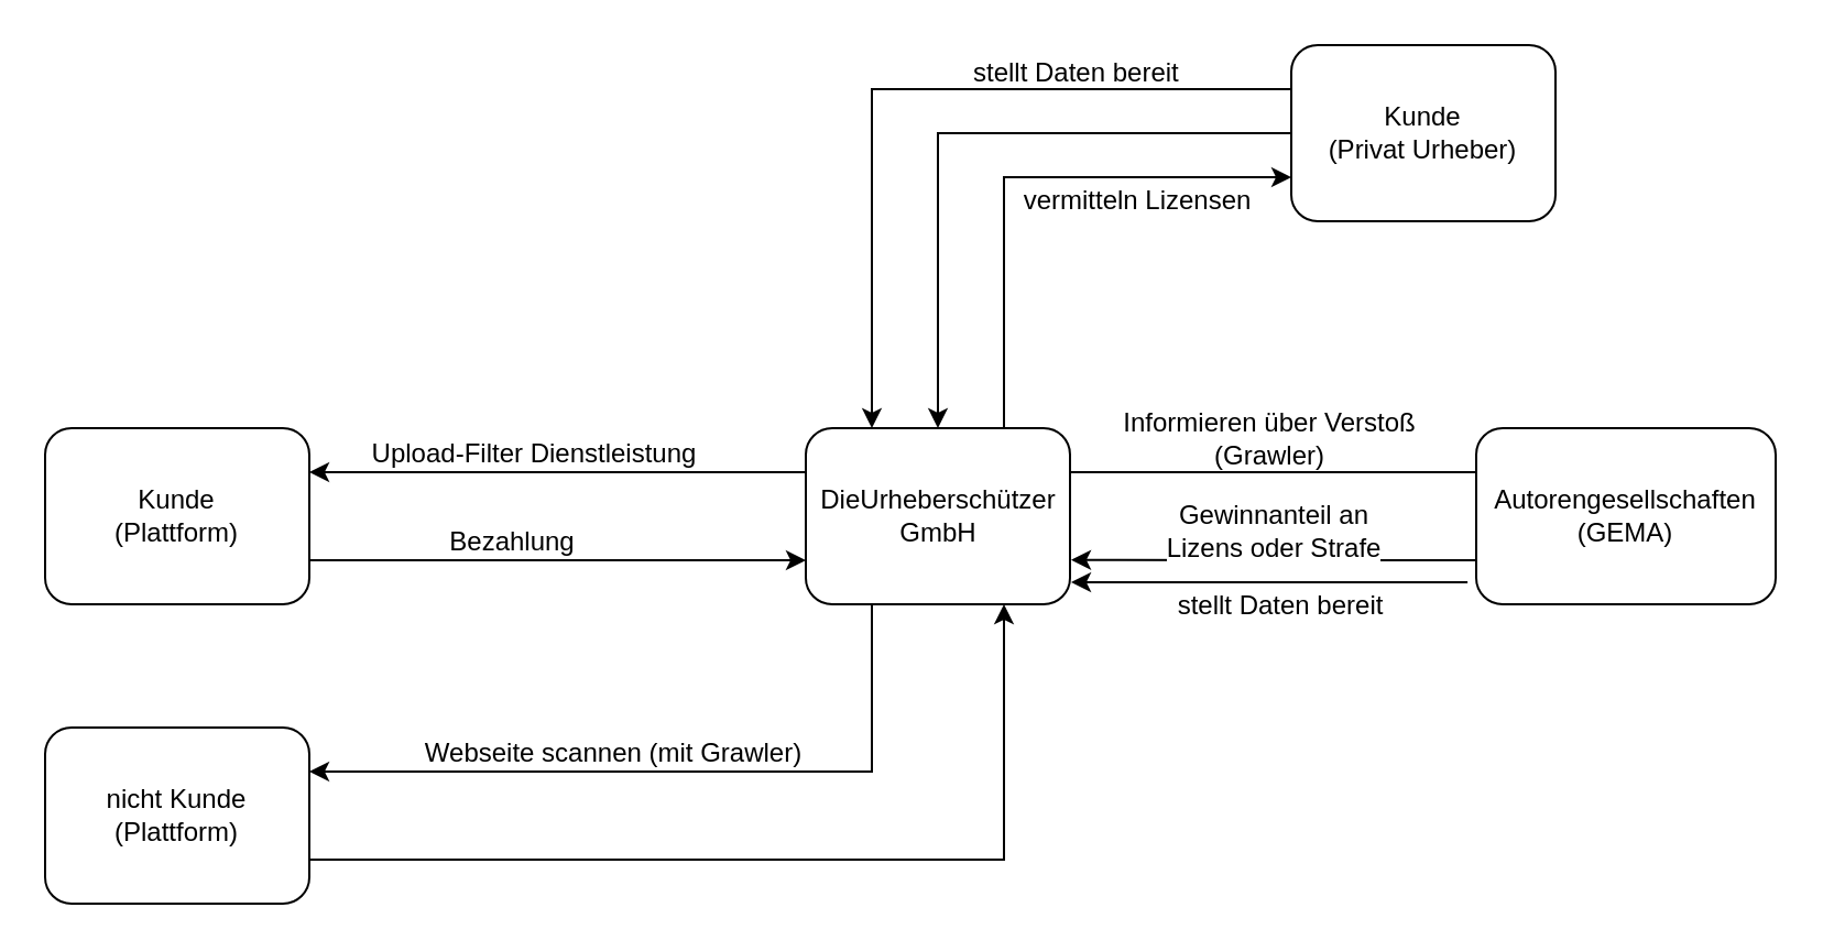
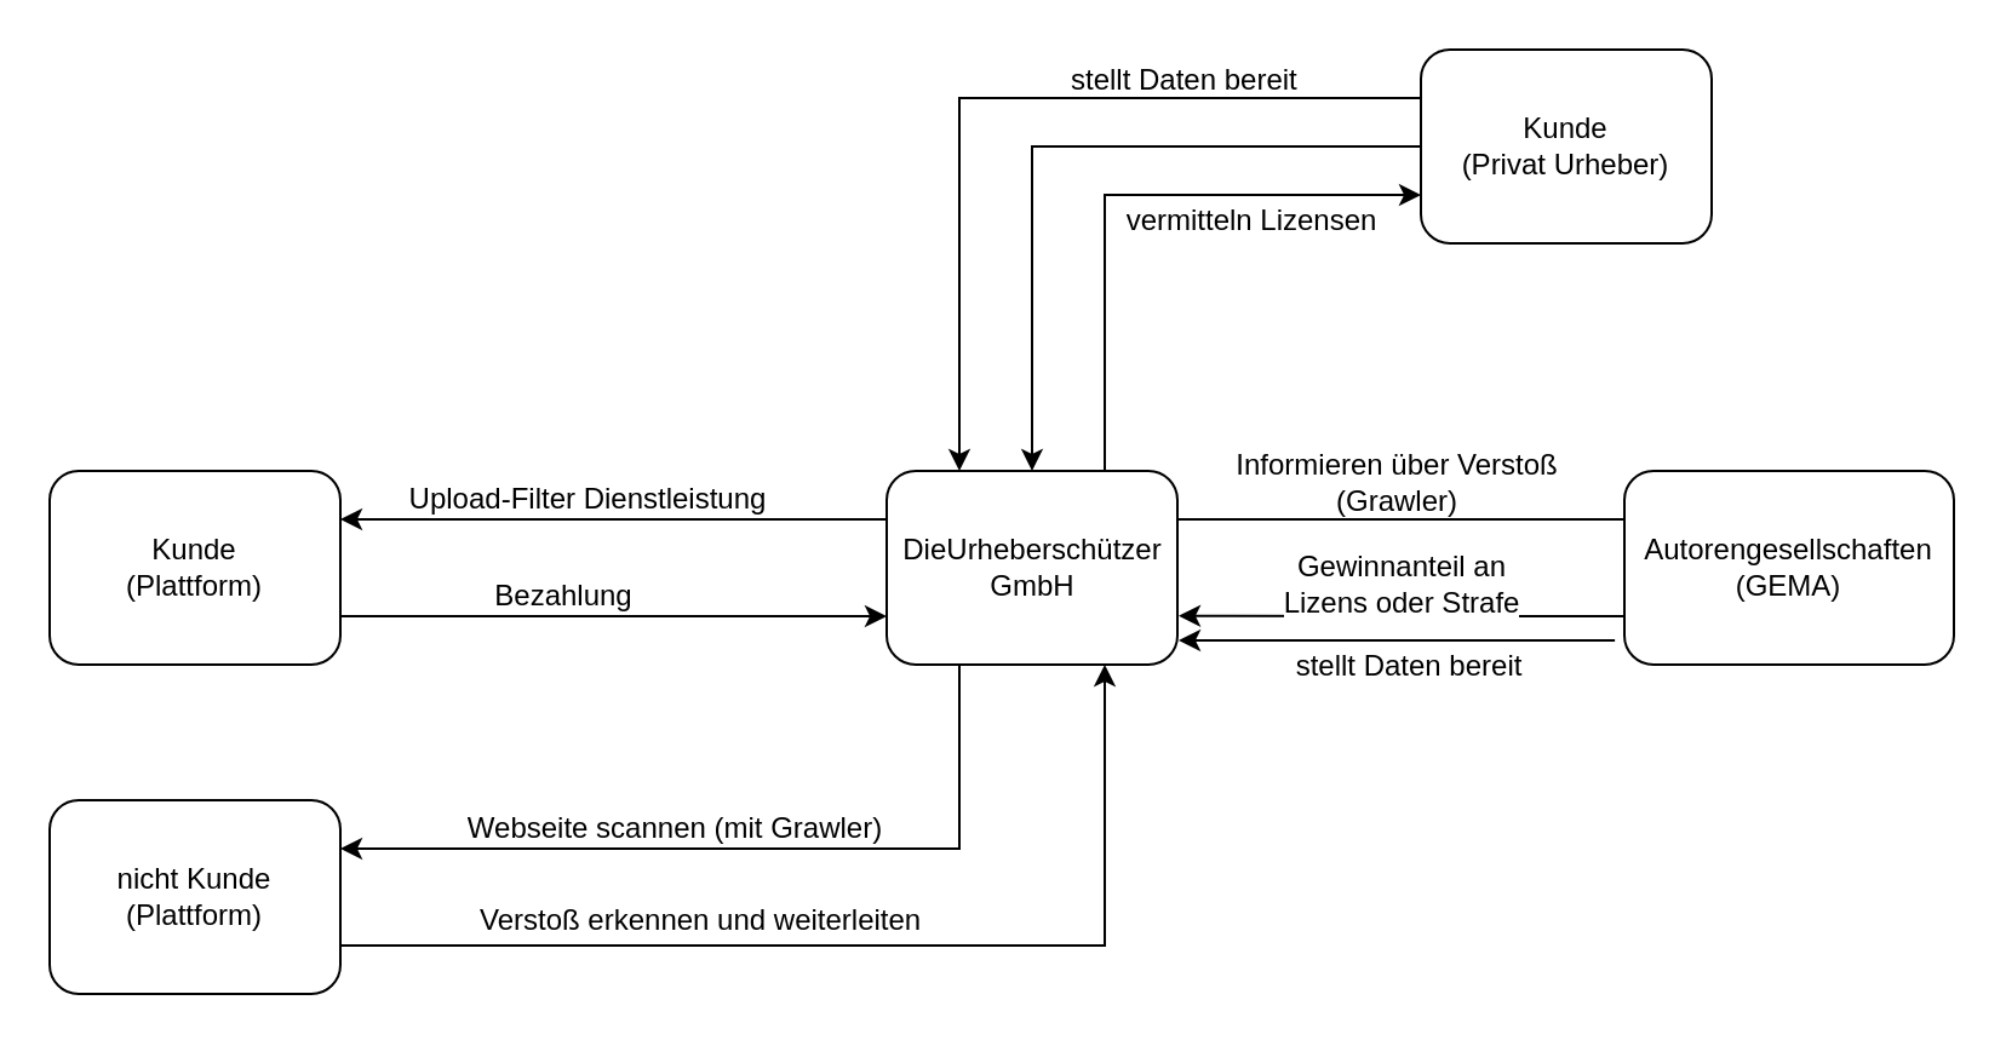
  <mxCell id="0" />
  <mxCell id="1" parent="0" />
  <mxCell id="2" style="edgeStyle=orthogonalEdgeStyle;rounded=0;orthogonalLoop=1;jettySize=auto;html=1;exitX=1;exitY=0.25;exitDx=0;exitDy=0;entryX=0;entryY=0.25;entryDx=0;entryDy=0;endArrow=none;" parent="1" source="10" target="13" edge="1"><mxGeometry relative="1" as="geometry"><mxPoint x="596" y="214" as="targetPoint" /></mxGeometry></mxCell>
  <mxCell id="3" value="&lt;div&gt;Informieren über Verstoß&lt;/div&gt;&lt;div&gt;(Grawler)&lt;/div&gt;" style="text;html=1;resizable=0;points=[];align=center;verticalAlign=middle;labelBackgroundColor=#ffffff;" parent="2" vertex="1" connectable="0"><mxGeometry x="-0.227" y="1" relative="1" as="geometry"><mxPoint x="19" y="-15" as="offset" /></mxGeometry></mxCell>
  <mxCell id="4" style="edgeStyle=orthogonalEdgeStyle;rounded=0;orthogonalLoop=1;jettySize=auto;html=1;exitX=0;exitY=0.25;exitDx=0;exitDy=0;entryX=1;entryY=0.25;entryDx=0;entryDy=0;" parent="1" source="10" target="19" edge="1"><mxGeometry relative="1" as="geometry" /></mxCell>
  <mxCell id="5" value="Upload-Filter Dienstleistung" style="text;html=1;resizable=0;points=[];align=center;verticalAlign=middle;labelBackgroundColor=#ffffff;" parent="4" vertex="1" connectable="0"><mxGeometry x="0.097" y="1" relative="1" as="geometry"><mxPoint y="-10" as="offset" /></mxGeometry></mxCell>
  <mxCell id="6" style="edgeStyle=orthogonalEdgeStyle;rounded=0;orthogonalLoop=1;jettySize=auto;html=1;exitX=0.25;exitY=1;exitDx=0;exitDy=0;entryX=1;entryY=0.25;entryDx=0;entryDy=0;" parent="1" source="10" target="21" edge="1"><mxGeometry relative="1" as="geometry"><mxPoint x="396" y="360" as="targetPoint" /></mxGeometry></mxCell>
  <mxCell id="7" value="Webseite scannen (mit Grawler)" style="text;html=1;resizable=0;points=[];align=center;verticalAlign=middle;labelBackgroundColor=#ffffff;" parent="6" vertex="1" connectable="0"><mxGeometry x="0.145" y="-1" relative="1" as="geometry"><mxPoint x="-4" y="-8" as="offset" /></mxGeometry></mxCell>
  <mxCell id="8" style="edgeStyle=orthogonalEdgeStyle;rounded=0;orthogonalLoop=1;jettySize=auto;html=1;exitX=0.75;exitY=0;exitDx=0;exitDy=0;entryX=0;entryY=0.75;entryDx=0;entryDy=0;" parent="1" source="10" target="16" edge="1"><mxGeometry relative="1" as="geometry"><mxPoint x="455.571" y="90" as="targetPoint" /></mxGeometry></mxCell>
  <mxCell id="9" value="&lt;div&gt;vermitteln Lizensen&lt;/div&gt;" style="text;html=1;resizable=0;points=[];align=center;verticalAlign=middle;labelBackgroundColor=#ffffff;" parent="8" vertex="1" connectable="0"><mxGeometry x="-0.068" y="-28" relative="1" as="geometry"><mxPoint x="60" y="-18" as="offset" /></mxGeometry></mxCell>
  <mxCell id="10" value="DieUrheberschützer GmbH" style="shape=ext;rounded=1;html=1;whiteSpace=wrap;" parent="1" vertex="1"><mxGeometry x="365.5" y="194" width="120" height="80" as="geometry" /></mxCell>
  <mxCell id="11" style="edgeStyle=orthogonalEdgeStyle;rounded=0;orthogonalLoop=1;jettySize=auto;html=1;exitX=0;exitY=0.75;exitDx=0;exitDy=0;" parent="1" source="13" edge="1"><mxGeometry relative="1" as="geometry"><mxPoint x="486" y="253.857" as="targetPoint" /></mxGeometry></mxCell>
  <mxCell id="12" value="&lt;div&gt;Gewinnanteil an&lt;/div&gt;&lt;div&gt;Lizens oder Strafe&lt;/div&gt;" style="text;html=1;resizable=0;points=[];align=center;verticalAlign=middle;labelBackgroundColor=#ffffff;" parent="11" vertex="1" connectable="0"><mxGeometry x="0.162" relative="1" as="geometry"><mxPoint x="14.5" y="-14" as="offset" /></mxGeometry></mxCell>
  <mxCell id="13" value="&lt;span&gt;Autorengesellschaften&lt;/span&gt;&lt;br&gt;(GEMA)&lt;br&gt;" style="shape=ext;rounded=1;html=1;whiteSpace=wrap;" parent="1" vertex="1"><mxGeometry x="670" y="194" width="136" height="80" as="geometry" /></mxCell>
  <mxCell id="14" style="edgeStyle=orthogonalEdgeStyle;rounded=0;orthogonalLoop=1;jettySize=auto;html=1;exitX=0;exitY=0.25;exitDx=0;exitDy=0;entryX=0.25;entryY=0;entryDx=0;entryDy=0;" parent="1" source="16" target="10" edge="1"><mxGeometry relative="1" as="geometry"><mxPoint x="396" y="40.143" as="targetPoint" /></mxGeometry></mxCell>
  <mxCell id="15" style="edgeStyle=orthogonalEdgeStyle;rounded=0;orthogonalLoop=1;jettySize=auto;html=1;exitX=0;exitY=0.5;exitDx=0;exitDy=0;entryX=0.5;entryY=0;entryDx=0;entryDy=0;" edge="1" parent="1" source="16" target="10"><mxGeometry relative="1" as="geometry" /></mxCell>
  <mxCell id="16" value="Kunde&lt;br&gt;(Privat Urheber)" style="shape=ext;rounded=1;html=1;whiteSpace=wrap;" parent="1" vertex="1"><mxGeometry x="586" y="20" width="120" height="80" as="geometry" /></mxCell>
  <mxCell id="17" style="edgeStyle=orthogonalEdgeStyle;rounded=0;orthogonalLoop=1;jettySize=auto;html=1;exitX=1;exitY=0.75;exitDx=0;exitDy=0;entryX=0;entryY=0.75;entryDx=0;entryDy=0;" parent="1" source="19" target="10" edge="1"><mxGeometry relative="1" as="geometry" /></mxCell>
  <mxCell id="18" value="Bezahlung" style="text;html=1;resizable=0;points=[];align=center;verticalAlign=middle;labelBackgroundColor=#ffffff;" parent="17" vertex="1" connectable="0"><mxGeometry x="-0.195" y="2" relative="1" as="geometry"><mxPoint y="-7" as="offset" /></mxGeometry></mxCell>
  <mxCell id="19" value="Kunde&lt;br&gt;(Plattform)&lt;br&gt;" style="shape=ext;rounded=1;html=1;whiteSpace=wrap;" parent="1" vertex="1"><mxGeometry x="20" y="194" width="120" height="80" as="geometry" /></mxCell>
  <mxCell id="20" style="edgeStyle=orthogonalEdgeStyle;rounded=0;orthogonalLoop=1;jettySize=auto;html=1;exitX=1;exitY=0.75;exitDx=0;exitDy=0;entryX=0.75;entryY=1;entryDx=0;entryDy=0;" parent="1" source="21" target="10" edge="1"><mxGeometry relative="1" as="geometry"><mxPoint x="436" y="389.857" as="targetPoint" /></mxGeometry></mxCell>
  <mxCell id="21" value="nicht Kunde&lt;br&gt;(Plattform)&lt;br&gt;" style="shape=ext;rounded=1;html=1;whiteSpace=wrap;" parent="1" vertex="1"><mxGeometry x="20" y="330" width="120" height="80" as="geometry" /></mxCell>
  <mxCell id="22" value="&lt;div&gt;stellt Daten bereit&lt;/div&gt;" style="text;html=1;resizable=0;points=[];autosize=1;align=left;verticalAlign=top;spacingTop=-4;" parent="1" vertex="1"><mxGeometry x="440" y="23" width="110" height="20" as="geometry" /></mxCell>
  <mxCell id="23" style="edgeStyle=orthogonalEdgeStyle;rounded=0;orthogonalLoop=1;jettySize=auto;html=1;exitX=-0.029;exitY=0.875;exitDx=0;exitDy=0;exitPerimeter=0;" edge="1" parent="1" source="13"><mxGeometry relative="1" as="geometry"><mxPoint x="486" y="264" as="targetPoint" /><mxPoint x="680" y="264" as="sourcePoint" /><Array as="points" /></mxGeometry></mxCell>
  <mxCell id="24" value="stellt Daten bereit" style="text;html=1;resizable=0;points=[];align=center;verticalAlign=middle;labelBackgroundColor=#ffffff;" vertex="1" connectable="0" parent="23"><mxGeometry x="0.162" relative="1" as="geometry"><mxPoint x="19" y="10" as="offset" /></mxGeometry></mxCell>
+ <mxCell id="25" value="Verstoß erkennen und weiterleiten" style="text;html=1;resizable=0;points=[];autosize=1;align=left;verticalAlign=top;spacingTop=-4;" vertex="1" parent="1"><mxGeometry x="196" y="370" width="200" height="20" as="geometry" /></mxCell>
